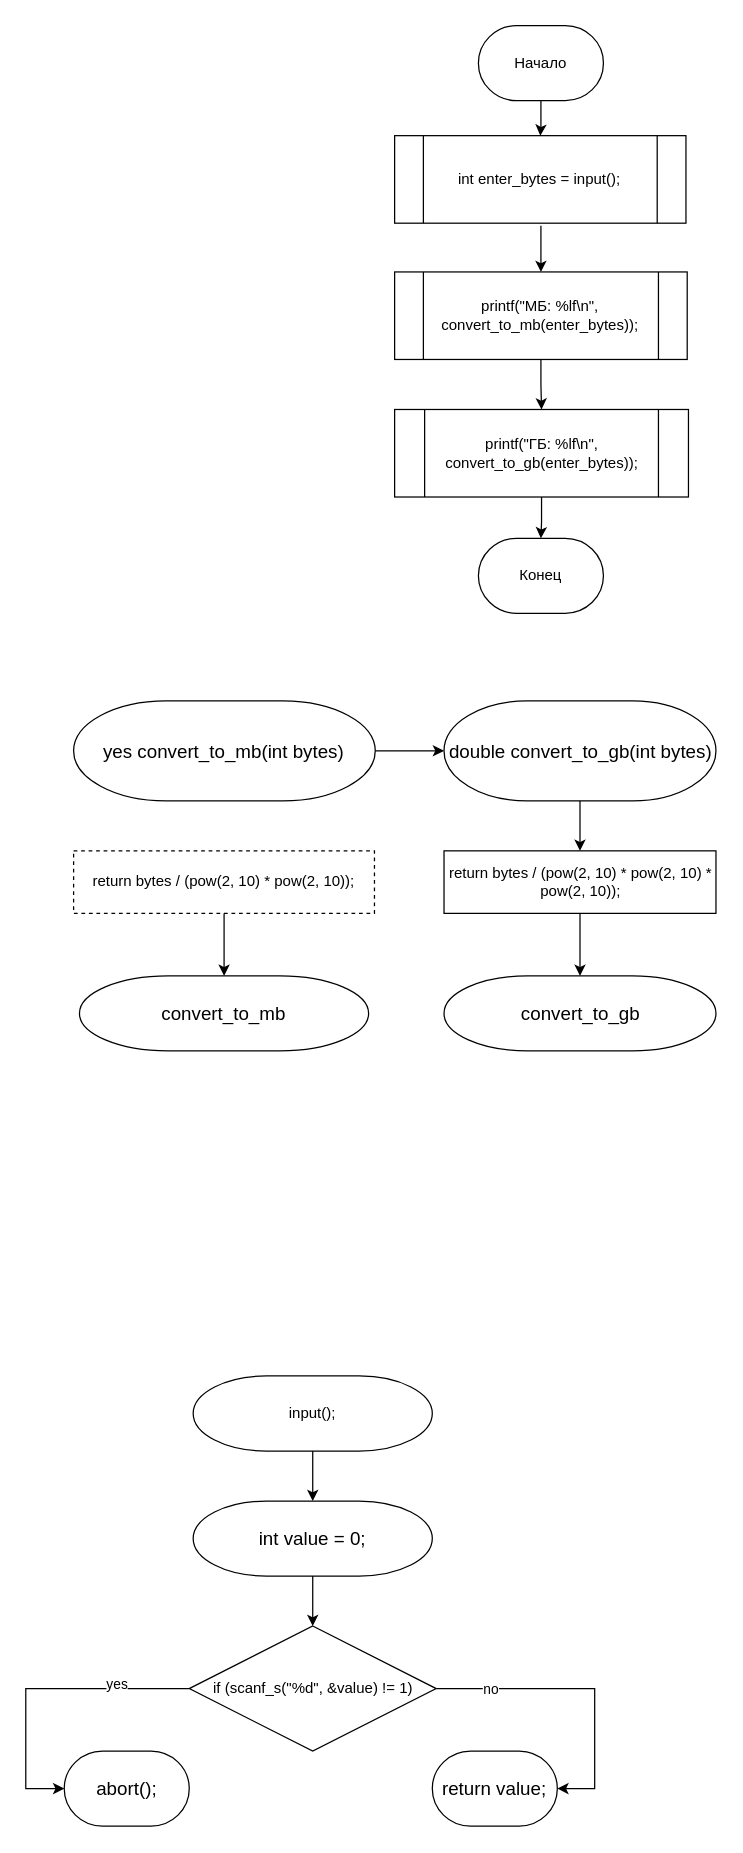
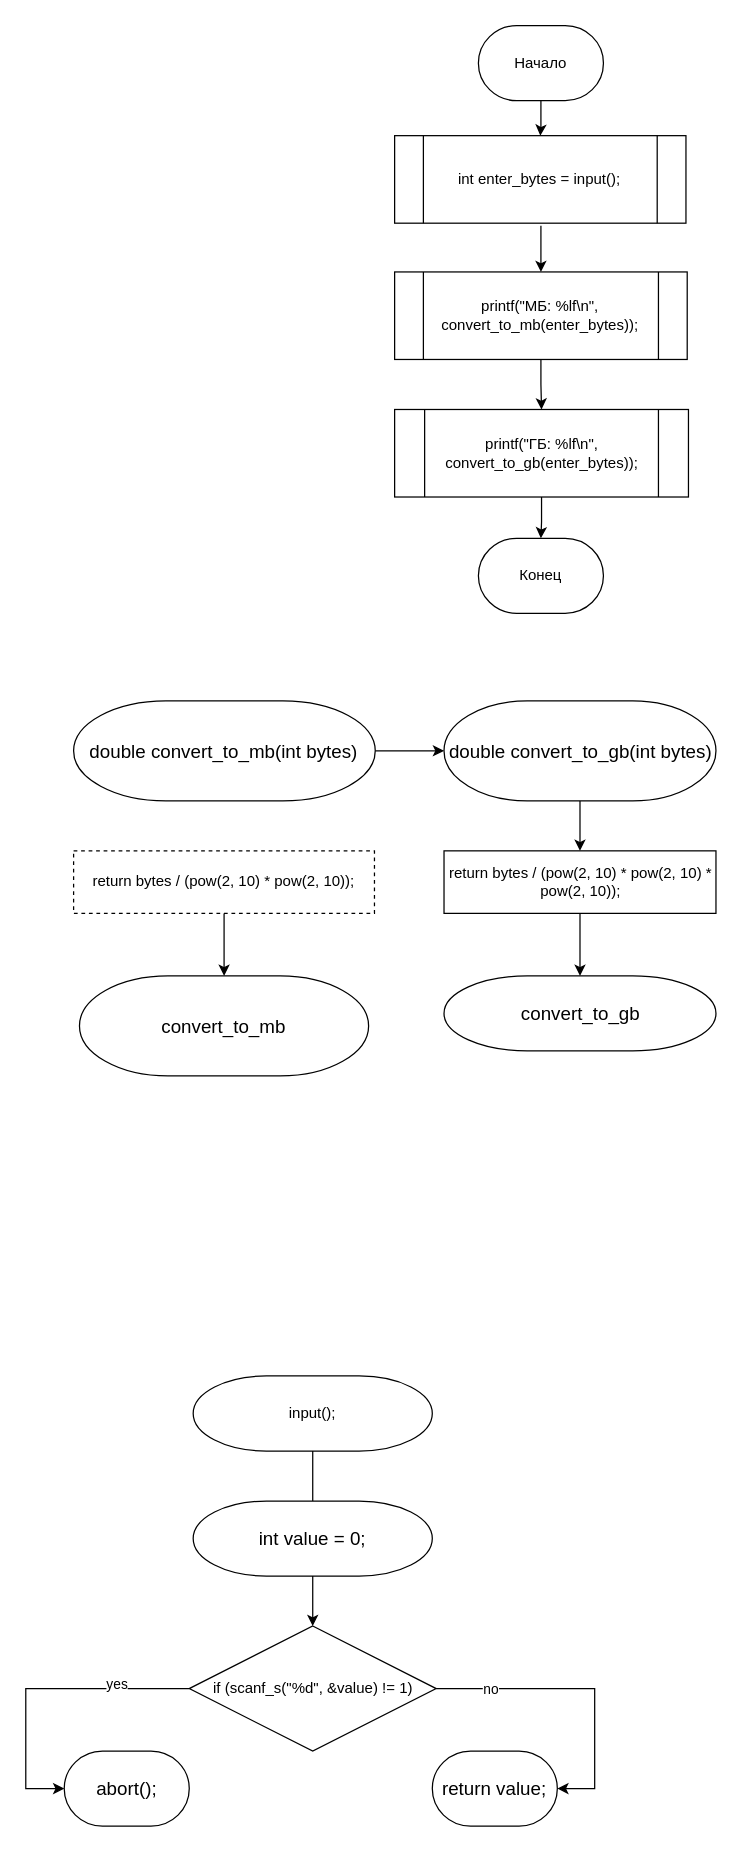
  <mxCell id="0" />
  <mxCell id="1" parent="0" />
  <mxCell id="2" style="edgeStyle=orthogonalEdgeStyle;rounded=0;orthogonalLoop=1;jettySize=auto;html=1;entryX=0.5;entryY=0;entryDx=0;entryDy=0;" parent="1" source="3" target="5" edge="1"><mxGeometry relative="1" as="geometry" /></mxCell>
  <mxCell id="3" value="printf(&quot;МБ: %lf\n&quot;, convert_to_mb(enter_bytes));" style="shape=process;whiteSpace=wrap;html=1;backgroundOutline=1;" parent="1" vertex="1"><mxGeometry x="315" y="217" width="234" height="70" as="geometry" /></mxCell>
  <mxCell id="4" value="" style="edgeStyle=orthogonalEdgeStyle;rounded=0;orthogonalLoop=1;jettySize=auto;html=1;" parent="1" source="5" target="25" edge="1"><mxGeometry relative="1" as="geometry" /></mxCell>
  <mxCell id="5" value="printf(&quot;ГБ: %lf\n&quot;, convert_to_gb(enter_bytes));" style="shape=process;whiteSpace=wrap;html=1;backgroundOutline=1;" parent="1" vertex="1"><mxGeometry x="315" y="327" width="235" height="70" as="geometry" /></mxCell>
  <mxCell id="6" style="edgeStyle=orthogonalEdgeStyle;rounded=0;orthogonalLoop=1;jettySize=auto;html=1;entryX=0.5;entryY=0;entryDx=0;entryDy=0;" parent="1" target="3" edge="1"><mxGeometry relative="1" as="geometry"><mxPoint x="432" y="180" as="sourcePoint" /></mxGeometry></mxCell>
  <mxCell id="7" value="" style="edgeStyle=orthogonalEdgeStyle;rounded=0;orthogonalLoop=1;jettySize=auto;html=1;" parent="1" source="8" target="21" edge="1"><mxGeometry relative="1" as="geometry" /></mxCell>
  <mxCell id="8" value="&lt;div&gt;return bytes / (pow(2, 10) * pow(2, 10));&lt;br&gt;&lt;/div&gt;" style="rounded=0;whiteSpace=wrap;html=1;dashed=1;" parent="1" vertex="1"><mxGeometry x="58.25" y="680" width="240.62" height="50" as="geometry" /></mxCell>
  <mxCell id="9" value="" style="edgeStyle=orthogonalEdgeStyle;rounded=0;orthogonalLoop=1;jettySize=auto;html=1;" parent="1" source="10" target="22" edge="1"><mxGeometry relative="1" as="geometry" /></mxCell>
  <mxCell id="10" value="&lt;div&gt;return bytes / (pow(2, 10) * pow(2, 10) * pow(2, 10));&lt;br&gt;&lt;/div&gt;" style="rounded=0;whiteSpace=wrap;html=1;" parent="1" vertex="1"><mxGeometry x="354.5" y="680" width="217.5" height="50" as="geometry" /></mxCell>
  <mxCell id="11" style="edgeStyle=orthogonalEdgeStyle;rounded=0;orthogonalLoop=1;jettySize=auto;html=1;entryX=1;entryY=0.5;entryDx=0;entryDy=0;exitX=1;exitY=0.5;exitDx=0;exitDy=0;entryPerimeter=0;" parent="1" source="15" edge="1" target="31"><mxGeometry relative="1" as="geometry"><mxPoint x="389.5" y="1350" as="sourcePoint" /><mxPoint x="459.5" y="1530" as="targetPoint" /><Array as="points"><mxPoint x="475" y="1350" /><mxPoint x="475" y="1430" /></Array></mxGeometry></mxCell>
  <mxCell id="12" value="no" style="edgeLabel;html=1;align=center;verticalAlign=middle;resizable=0;points=[];" parent="11" vertex="1" connectable="0"><mxGeometry x="-0.638" relative="1" as="geometry"><mxPoint as="offset" /></mxGeometry></mxCell>
  <mxCell id="13" style="edgeStyle=orthogonalEdgeStyle;rounded=0;orthogonalLoop=1;jettySize=auto;html=1;entryX=0;entryY=0.5;entryDx=0;entryDy=0;exitX=0;exitY=0.5;exitDx=0;exitDy=0;entryPerimeter=0;" parent="1" source="15" edge="1" target="30"><mxGeometry relative="1" as="geometry"><mxPoint x="109.5" y="1350" as="sourcePoint" /><mxPoint x="34.5" y="1530" as="targetPoint" /><Array as="points"><mxPoint x="20" y="1350" /><mxPoint x="20" y="1430" /></Array></mxGeometry></mxCell>
  <mxCell id="14" value="yes" style="edgeLabel;html=1;align=center;verticalAlign=middle;resizable=0;points=[];" parent="13" vertex="1" connectable="0"><mxGeometry x="-0.517" y="-4" relative="1" as="geometry"><mxPoint as="offset" /></mxGeometry></mxCell>
  <mxCell id="15" value="if (scanf_s(&quot;%d&quot;, &amp;amp;value) != 1)" style="rhombus;whiteSpace=wrap;html=1;" parent="1" vertex="1"><mxGeometry x="150.75" y="1300" width="197.5" height="100" as="geometry" /></mxCell>
  <mxCell id="16" value="int enter_bytes = input();" style="shape=process;whiteSpace=wrap;html=1;backgroundOutline=1;" parent="1" vertex="1"><mxGeometry x="315" y="108" width="233" height="70" as="geometry" /></mxCell>
  <mxCell id="17" value="" style="edgeStyle=orthogonalEdgeStyle;rounded=0;orthogonalLoop=1;jettySize=auto;html=1;" parent="1" source="18" target="20" edge="1"><mxGeometry relative="1" as="geometry" /></mxCell>
- <mxCell id="18" value="&lt;span style=&quot;font-size: 15px;&quot;&gt;yes convert_to_mb(int bytes)&lt;/span&gt;" style="strokeWidth=1;html=1;shape=mxgraph.flowchart.terminator;whiteSpace=wrap;" parent="1" vertex="1"><mxGeometry x="58.25" y="560" width="241.25" height="80" as="geometry" /></mxCell>
+ <mxCell id="18" value="&lt;span style=&quot;font-size: 15px;&quot;&gt;double convert_to_mb(int bytes)&lt;/span&gt;" style="strokeWidth=1;html=1;shape=mxgraph.flowchart.terminator;whiteSpace=wrap;" parent="1" vertex="1"><mxGeometry x="58.25" y="560" width="241.25" height="80" as="geometry" /></mxCell>
  <mxCell id="19" value="" style="edgeStyle=orthogonalEdgeStyle;rounded=0;orthogonalLoop=1;jettySize=auto;html=1;" parent="1" source="20" target="10" edge="1"><mxGeometry relative="1" as="geometry" /></mxCell>
  <mxCell id="20" value="&lt;span style=&quot;font-size: 15px;&quot;&gt;double convert_to_gb(int bytes)&lt;/span&gt;" style="strokeWidth=1;html=1;shape=mxgraph.flowchart.terminator;whiteSpace=wrap;" parent="1" vertex="1"><mxGeometry x="354.5" y="560" width="217.5" height="80" as="geometry" /></mxCell>
- <mxCell id="21" value="&lt;span style=&quot;font-size: 15px;&quot;&gt;convert_to_mb&lt;/span&gt;" style="strokeWidth=1;html=1;shape=mxgraph.flowchart.terminator;whiteSpace=wrap;" parent="1" vertex="1"><mxGeometry x="62.94" y="780" width="231.25" height="60" as="geometry" /></mxCell>
+ <mxCell id="21" value="&lt;span style=&quot;font-size: 15px;&quot;&gt;convert_to_mb&lt;/span&gt;" style="strokeWidth=1;html=1;shape=mxgraph.flowchart.terminator;whiteSpace=wrap;" parent="1" vertex="1"><mxGeometry x="62.94" y="780" width="231.25" height="80" as="geometry" /></mxCell>
  <mxCell id="22" value="&lt;span style=&quot;font-size: 15px;&quot;&gt;convert_to_gb&lt;/span&gt;" style="strokeWidth=1;html=1;shape=mxgraph.flowchart.terminator;whiteSpace=wrap;" parent="1" vertex="1"><mxGeometry x="354.5" y="780" width="217.5" height="60" as="geometry" /></mxCell>
  <mxCell id="23" value="" style="edgeStyle=orthogonalEdgeStyle;rounded=0;orthogonalLoop=1;jettySize=auto;html=1;" parent="1" source="24" target="16" edge="1"><mxGeometry relative="1" as="geometry" /></mxCell>
  <mxCell id="24" value="Начало" style="strokeWidth=1;html=1;shape=mxgraph.flowchart.terminator;whiteSpace=wrap;" parent="1" vertex="1"><mxGeometry x="382" y="20" width="100" height="60" as="geometry" /></mxCell>
  <mxCell id="25" value="Конец" style="strokeWidth=1;html=1;shape=mxgraph.flowchart.terminator;whiteSpace=wrap;" parent="1" vertex="1"><mxGeometry x="382" y="430" width="100" height="60" as="geometry" /></mxCell>
- <mxCell id="26" value="" style="edgeStyle=orthogonalEdgeStyle;rounded=0;orthogonalLoop=1;jettySize=auto;html=1;" parent="1" source="27" target="29" edge="1"><mxGeometry relative="1" as="geometry" /></mxCell>
+ <mxCell id="26" value="" style="edgeStyle=orthogonalEdgeStyle;rounded=0;orthogonalLoop=1;jettySize=auto;html=1;endArrow=none;" parent="1" source="27" target="29" edge="1"><mxGeometry relative="1" as="geometry" /></mxCell>
  <mxCell id="27" value="input();" style="strokeWidth=1;html=1;shape=mxgraph.flowchart.terminator;whiteSpace=wrap;" parent="1" vertex="1"><mxGeometry x="153.88" y="1100" width="191.25" height="60" as="geometry" /></mxCell>
  <mxCell id="28" value="" style="edgeStyle=orthogonalEdgeStyle;rounded=0;orthogonalLoop=1;jettySize=auto;html=1;" parent="1" source="29" target="15" edge="1"><mxGeometry relative="1" as="geometry" /></mxCell>
  <mxCell id="29" value="&lt;span style=&quot;font-size: 15px;&quot;&gt;int value = 0;&lt;/span&gt;" style="strokeWidth=1;html=1;shape=mxgraph.flowchart.terminator;whiteSpace=wrap;" parent="1" vertex="1"><mxGeometry x="153.88" y="1200" width="191.25" height="60" as="geometry" /></mxCell>
  <mxCell id="30" value="&lt;span style=&quot;font-size: 15px;&quot;&gt;abort();&lt;/span&gt;" style="strokeWidth=1;html=1;shape=mxgraph.flowchart.terminator;whiteSpace=wrap;" parent="1" vertex="1"><mxGeometry x="50.75" y="1400" width="100" height="60" as="geometry" /></mxCell>
  <mxCell id="31" value="&lt;span style=&quot;font-size: 15px;&quot;&gt;return value;&lt;/span&gt;" style="strokeWidth=1;html=1;shape=mxgraph.flowchart.terminator;whiteSpace=wrap;" parent="1" vertex="1"><mxGeometry x="345.13" y="1400" width="100" height="60" as="geometry" /></mxCell>
